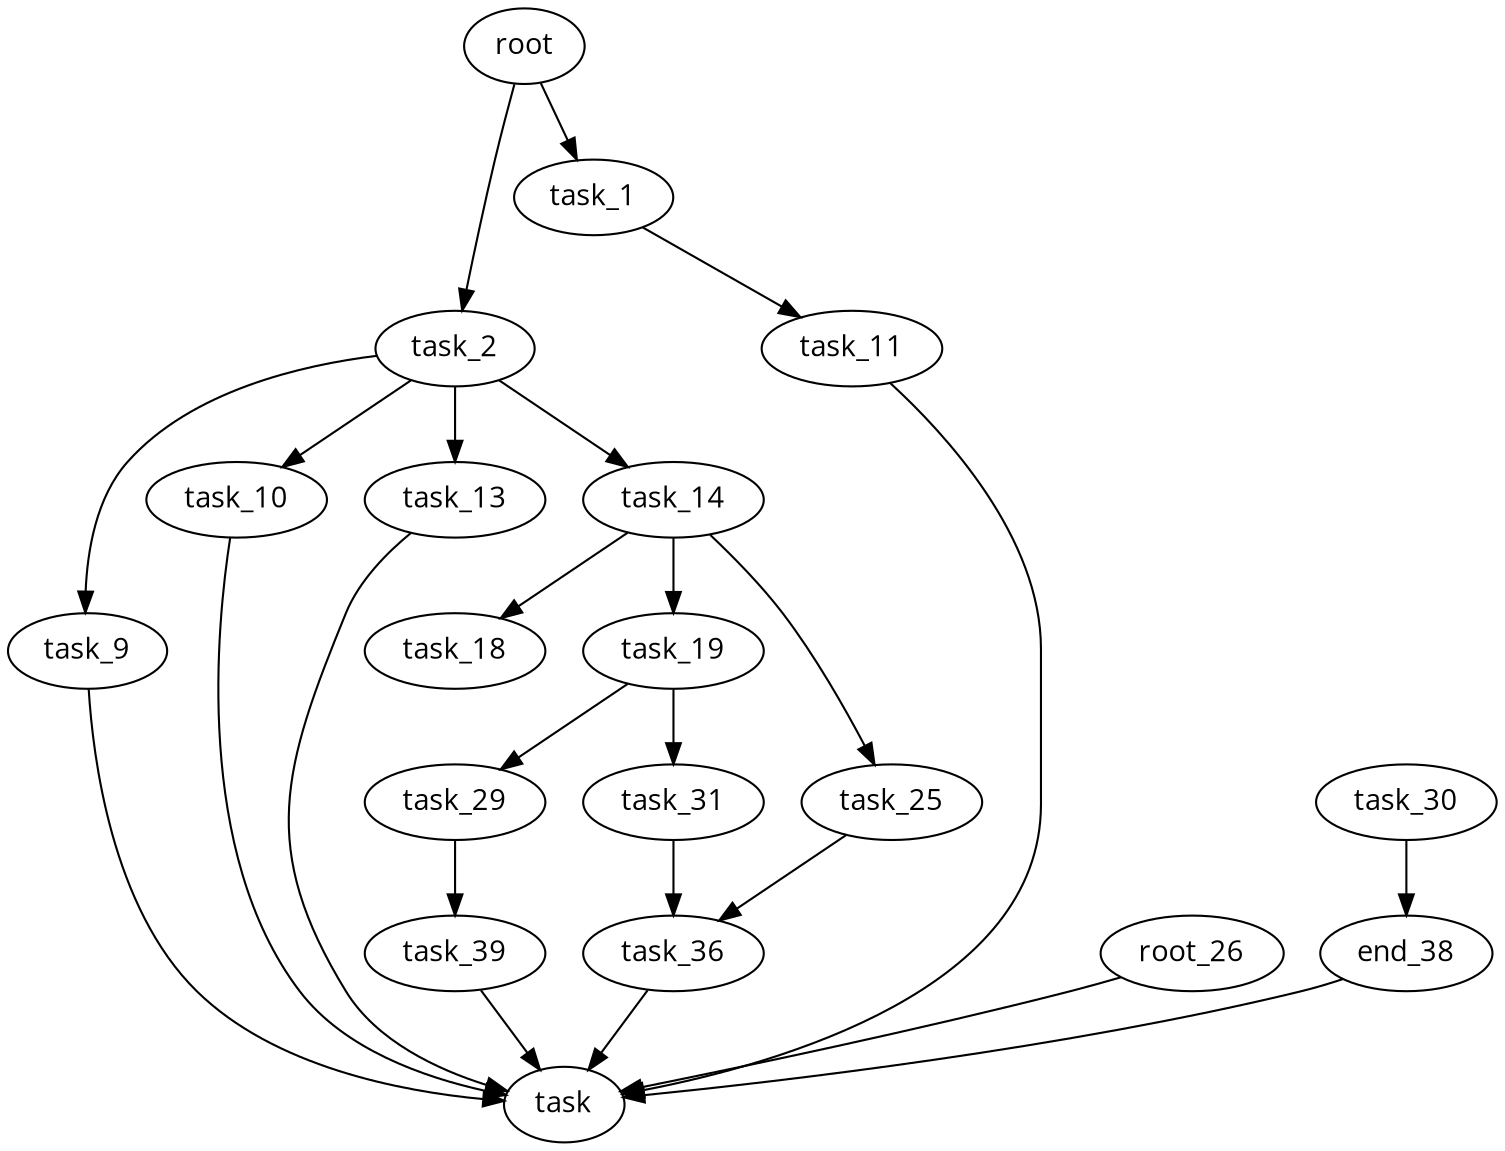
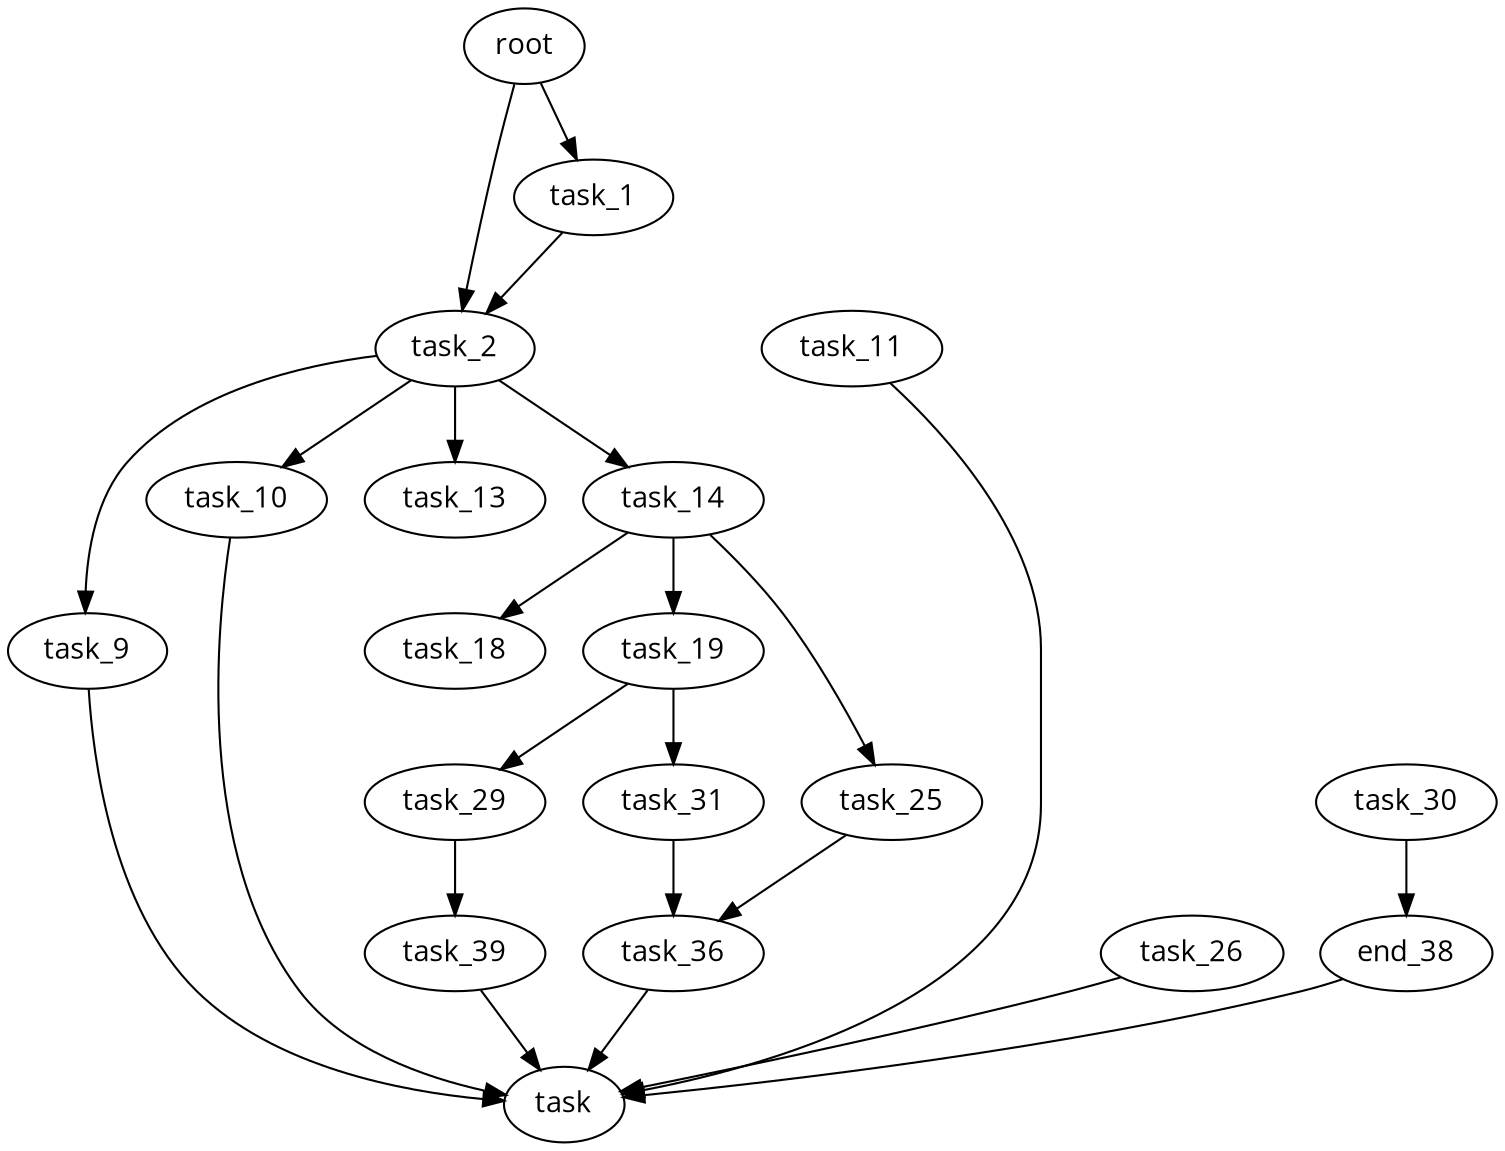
  digraph {
    fontname="Open Sans"
    node [fontname="Open Sans"]
    edge [fontname="Open Sans"]
    root
    task_1
    task_2
    task_11
    task_9
    task_10
    task_13
    task_14
    n9 [label=task]
    task_18
    task_19
    task_25
-   task_26 [label=root_26]
+   task_26
    task_29
    task_31
    task_36
    task_39
    n18 [label=end_38]
    task_30
    root -> task_1
    root -> task_2
-   task_1 -> task_11
+   task_1 -> task_2
    task_2 -> task_9
    task_2 -> task_10
    task_2 -> task_13
    task_2 -> task_14
    task_11 -> n9
    task_9 -> n9
    task_10 -> n9
-   task_13 -> n9
    task_14 -> task_18
    task_14 -> task_19
    task_14 -> task_25
    task_19 -> task_29
    task_19 -> task_31
    task_25 -> task_36
    task_26 -> n9
    task_29 -> task_39
    task_31 -> task_36
    task_36 -> n9
    task_39 -> n9
    n18 -> n9
    task_30 -> n18
  }
